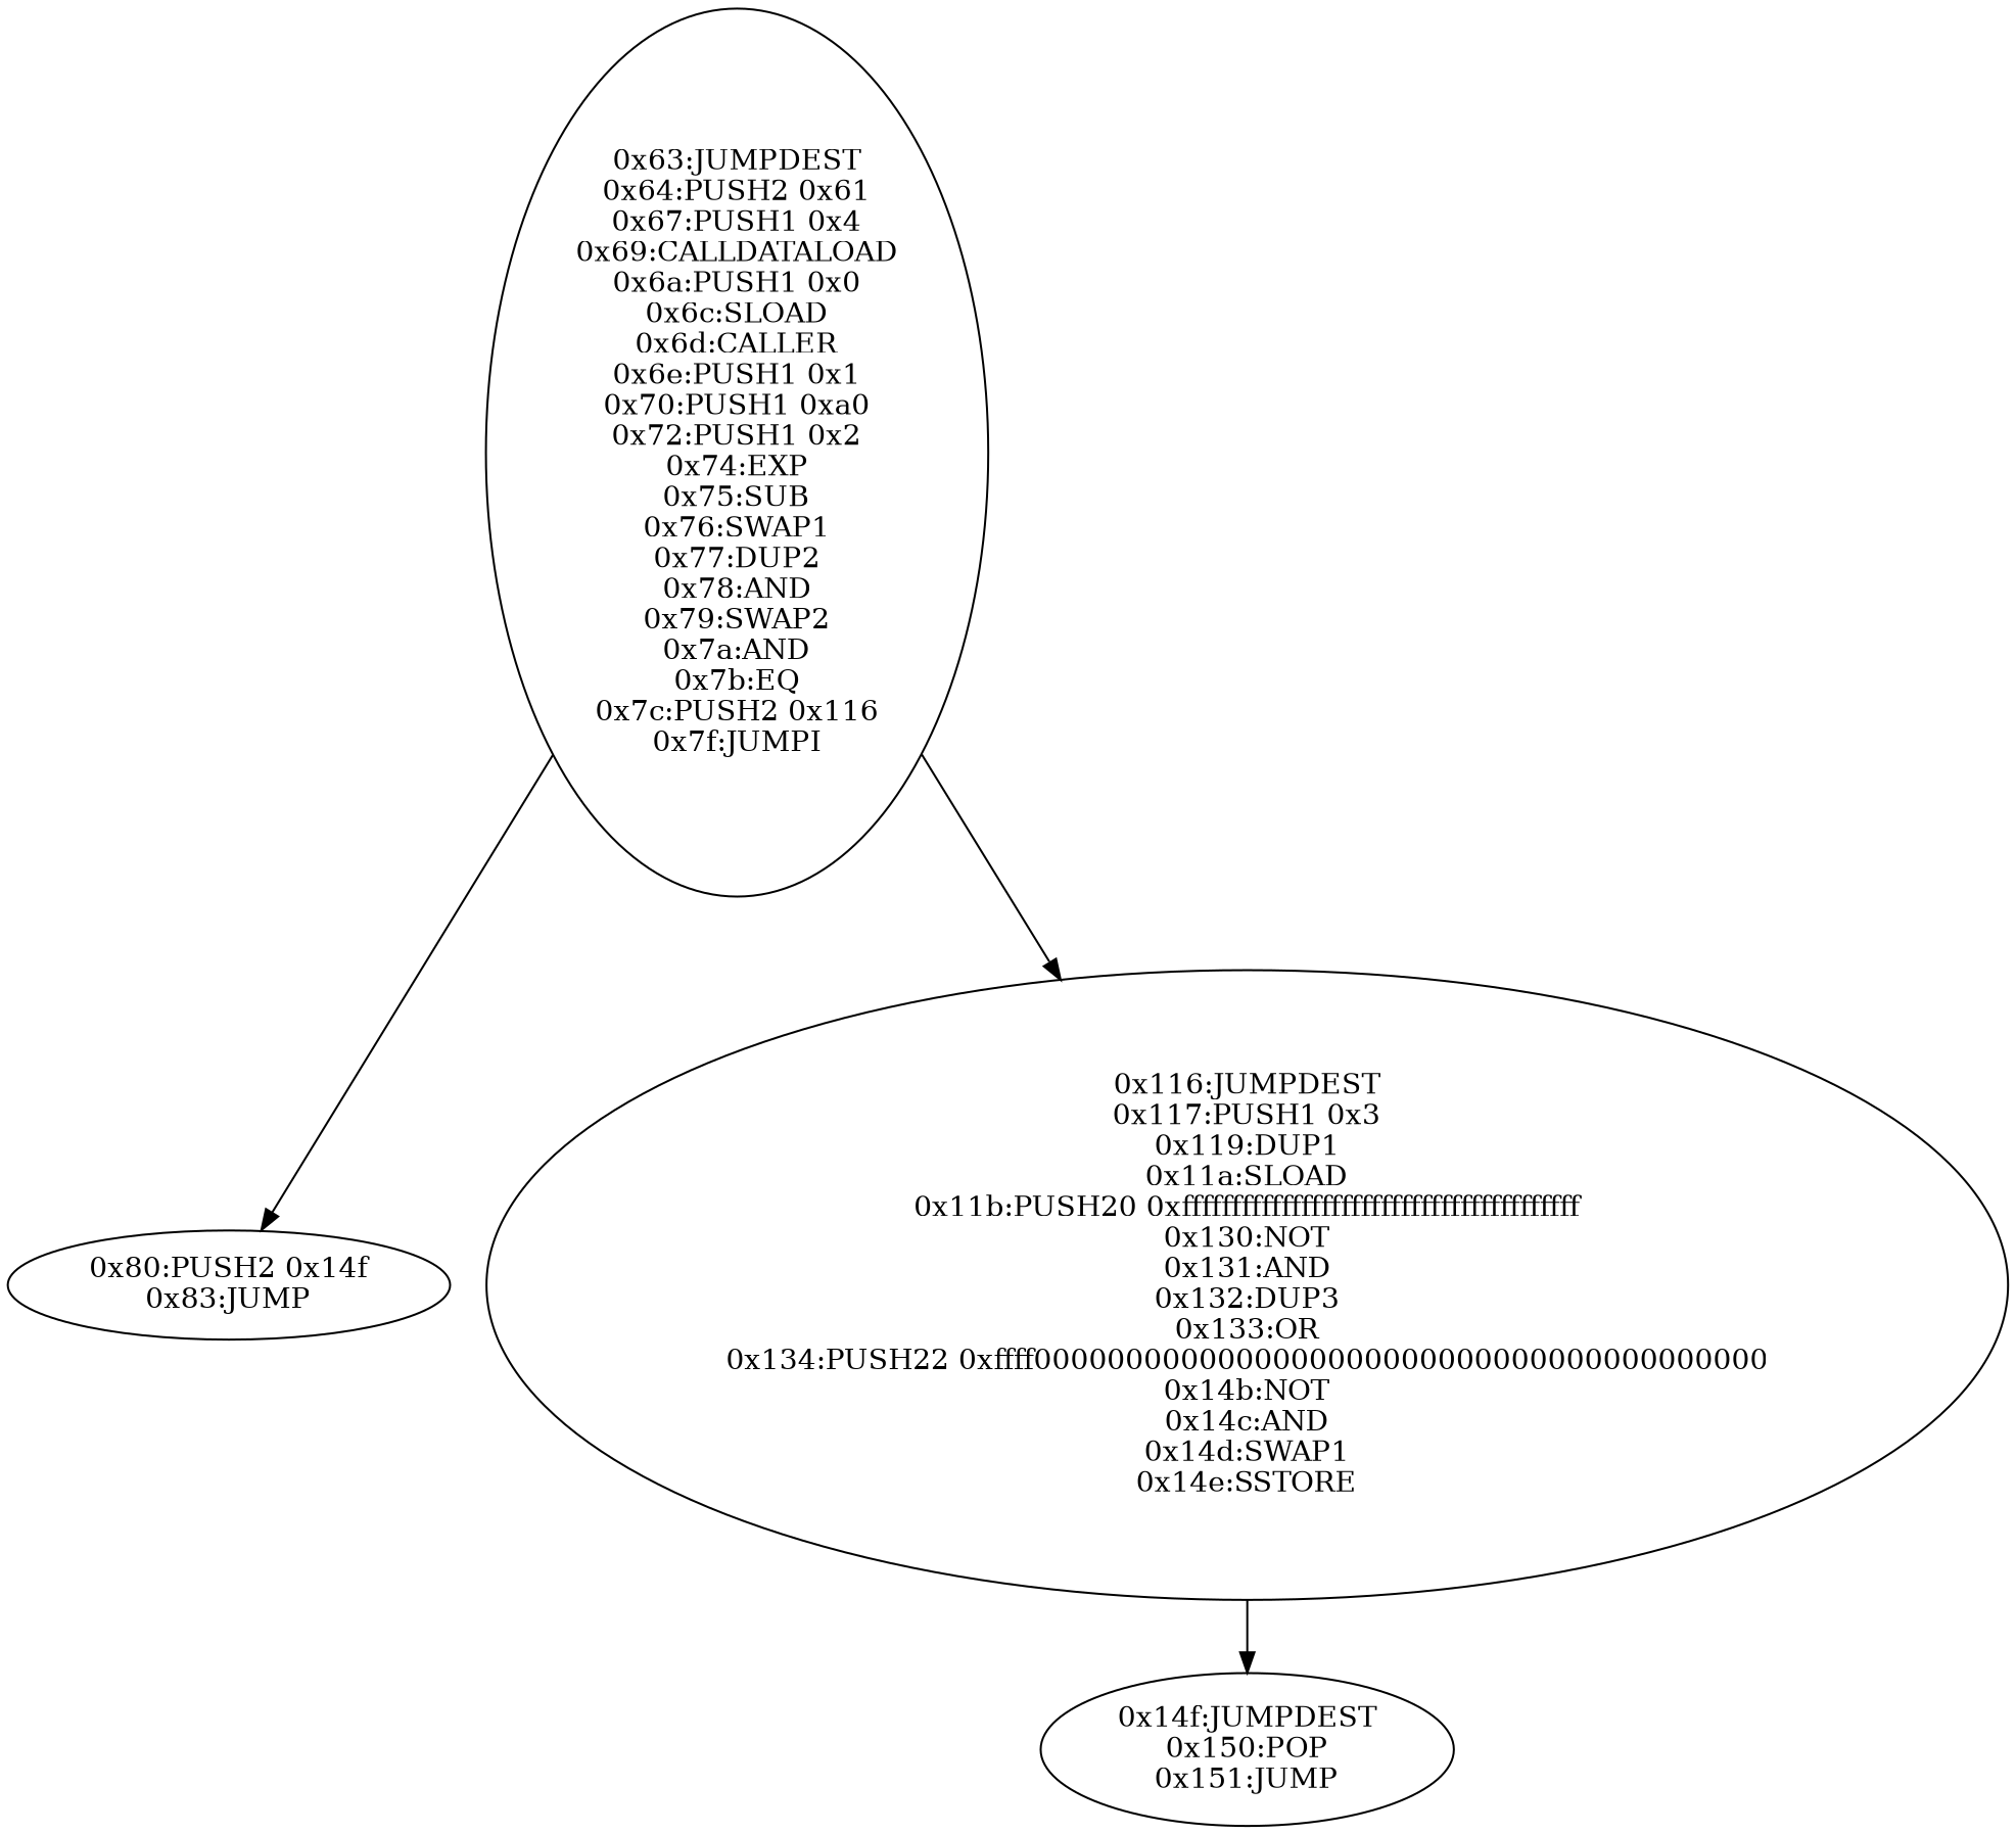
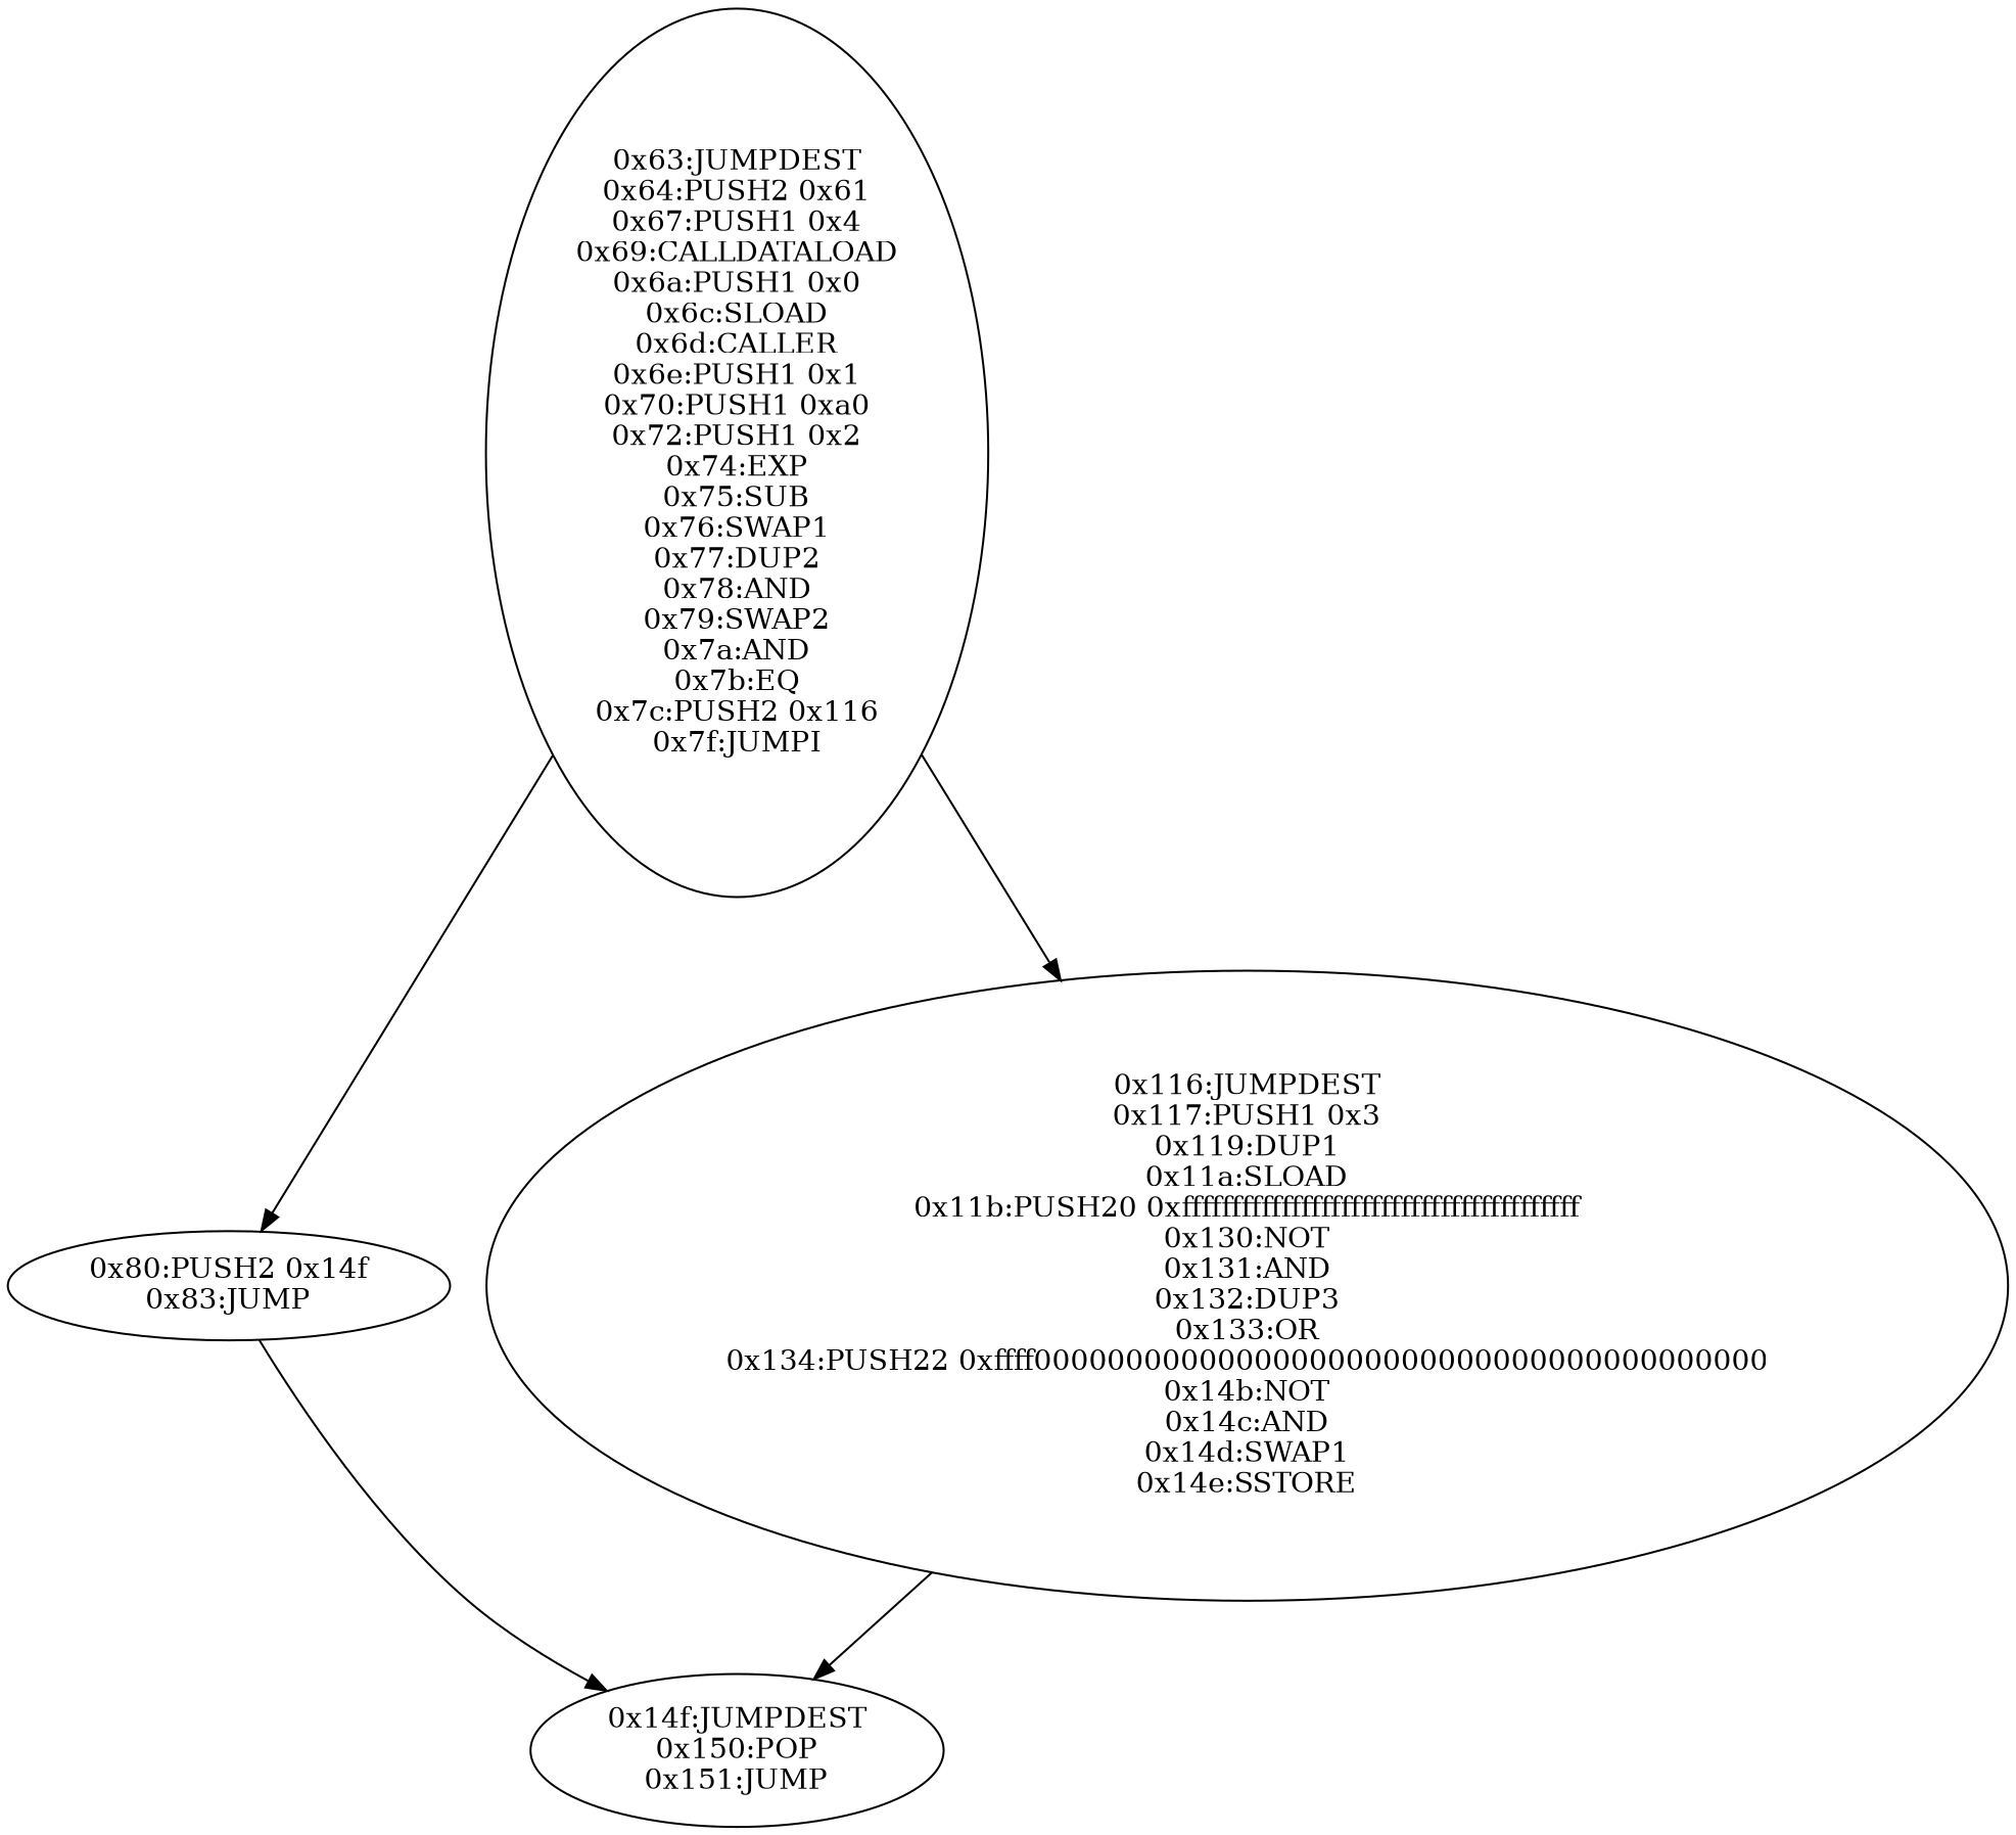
  digraph {
    n1 [label="0x63:JUMPDEST\n0x64:PUSH2 0x61\n0x67:PUSH1 0x4\n0x69:CALLDATALOAD\n0x6a:PUSH1 0x0\n0x6c:SLOAD\n0x6d:CALLER\n0x6e:PUSH1 0x1\n0x70:PUSH1 0xa0\n0x72:PUSH1 0x2\n0x74:EXP\n0x75:SUB\n0x76:SWAP1\n0x77:DUP2\n0x78:AND\n0x79:SWAP2\n0x7a:AND\n0x7b:EQ\n0x7c:PUSH2 0x116\n0x7f:JUMPI"]
    n2 [label="0x80:PUSH2 0x14f\n0x83:JUMP"]
    n3 [label="0x116:JUMPDEST\n0x117:PUSH1 0x3\n0x119:DUP1\n0x11a:SLOAD\n0x11b:PUSH20 0xffffffffffffffffffffffffffffffffffffffff\n0x130:NOT\n0x131:AND\n0x132:DUP3\n0x133:OR\n0x134:PUSH22 0xffff0000000000000000000000000000000000000000\n0x14b:NOT\n0x14c:AND\n0x14d:SWAP1\n0x14e:SSTORE"]
    n4 [label="0x14f:JUMPDEST\n0x150:POP\n0x151:JUMP"]
    n1 -> n2
    n1 -> n3
+   n2 -> n4
    n3 -> n4
  }
